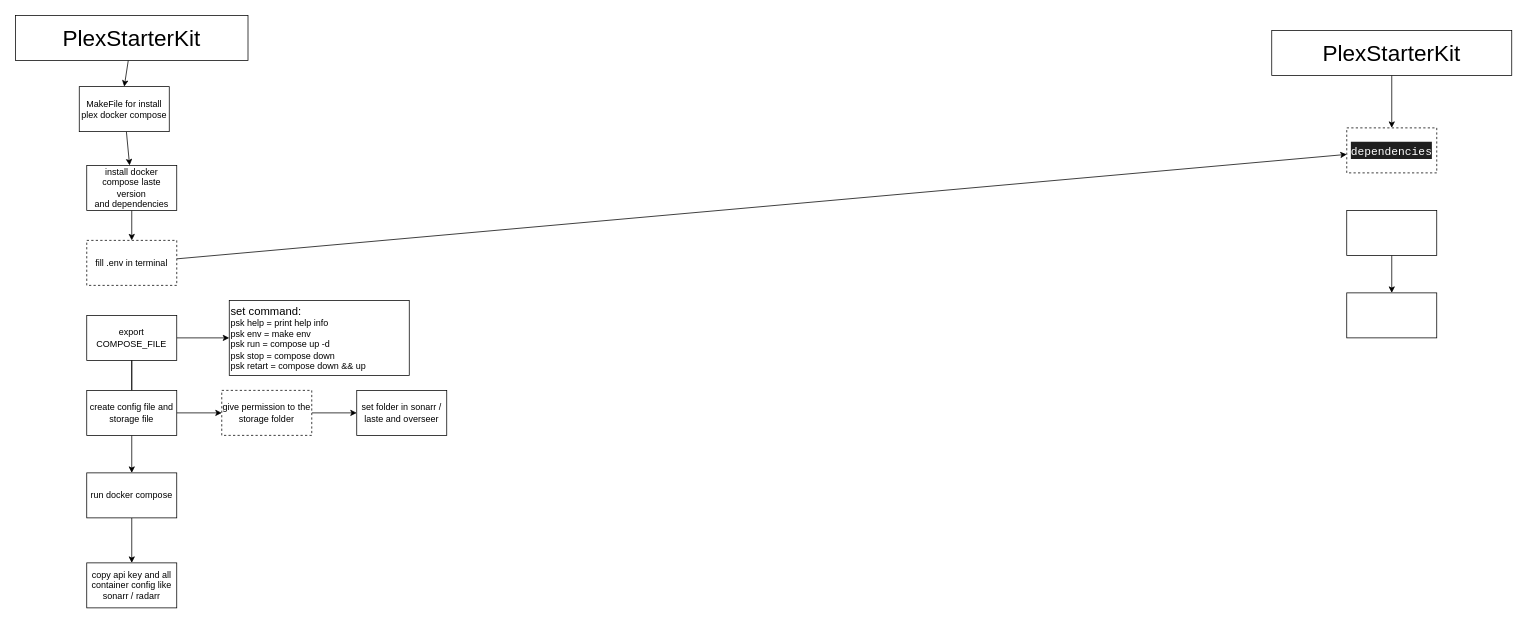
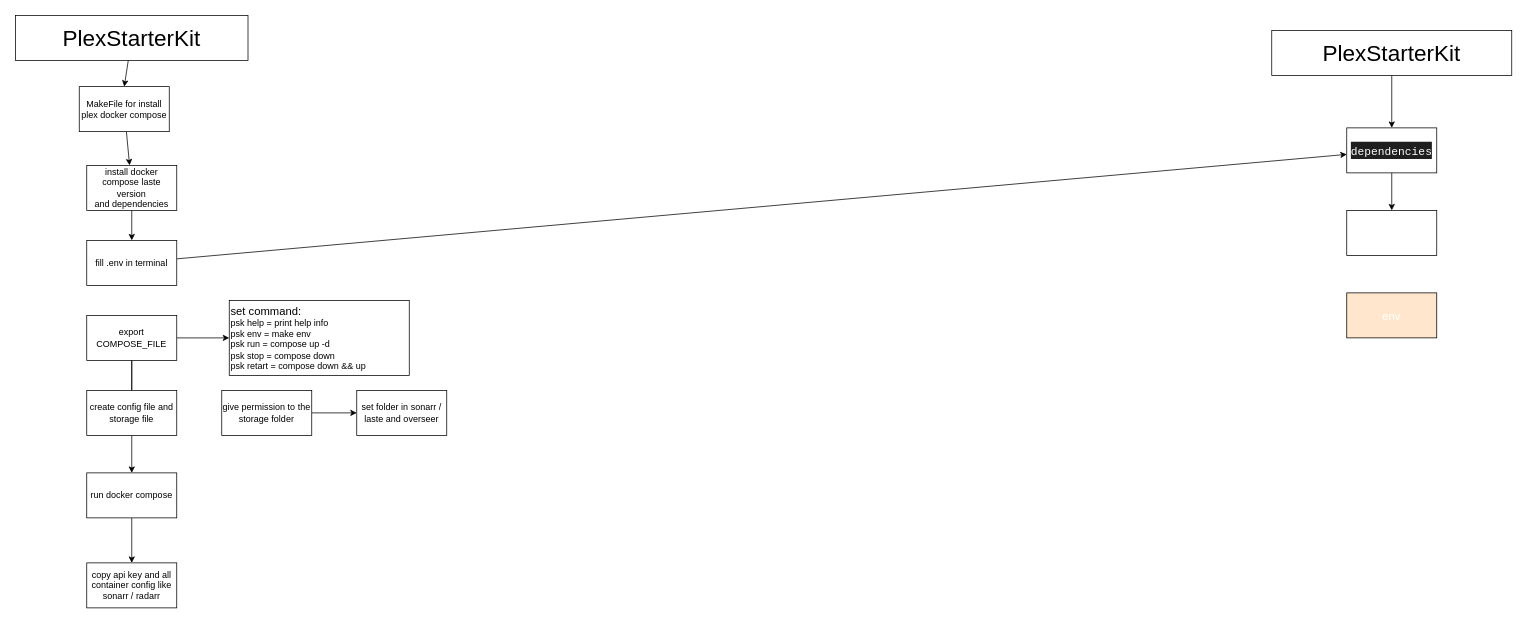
  <mxCell id="0" />
  <mxCell id="1" parent="0" />
  <mxCell id="2" style="edgeStyle=none;html=1;" parent="1" source="3" target="5" edge="1"><mxGeometry relative="1" as="geometry" /></mxCell>
  <mxCell id="3" value="MakeFile for install plex docker compose" style="whiteSpace=wrap;html=1;" parent="1" vertex="1"><mxGeometry x="105" y="115" width="120" height="60" as="geometry" /></mxCell>
  <mxCell id="4" style="edgeStyle=none;html=1;" parent="1" source="5" target="7" edge="1"><mxGeometry relative="1" as="geometry" /></mxCell>
  <mxCell id="5" value="install docker compose laste version and&amp;nbsp;dependencies" style="whiteSpace=wrap;html=1;" parent="1" vertex="1"><mxGeometry x="115" y="220" width="120" height="60" as="geometry" /></mxCell>
  <mxCell id="6" style="edgeStyle=none;html=1;" parent="1" source="7" target="27" edge="1"><mxGeometry relative="1" as="geometry" /></mxCell>
- <mxCell id="7" value="fill .env in terminal" style="whiteSpace=wrap;html=1;dashed=1;" parent="1" vertex="1"><mxGeometry x="115" y="320" width="120" height="60" as="geometry" /></mxCell>
- <mxCell id="8" style="edgeStyle=none;html=1;" parent="1" source="23" target="11" edge="1"><mxGeometry relative="1" as="geometry"><mxPoint x="265" y="450" as="targetPoint" /></mxGeometry></mxCell>
+ <mxCell id="7" value="fill .env in terminal" style="whiteSpace=wrap;html=1;" parent="1" vertex="1"><mxGeometry x="115" y="320" width="120" height="60" as="geometry" /></mxCell>
  <mxCell id="9" style="edgeStyle=none;html=1;entryX=0.5;entryY=0;entryDx=0;entryDy=0;" parent="1" source="23" target="17" edge="1"><mxGeometry relative="1" as="geometry" /></mxCell>
  <mxCell id="10" style="edgeStyle=none;html=1;entryX=0;entryY=0.5;entryDx=0;entryDy=0;" parent="1" source="11" target="19" edge="1"><mxGeometry relative="1" as="geometry" /></mxCell>
- <mxCell id="11" value="give permission to the storage folder" style="whiteSpace=wrap;html=1;dashed=1;" parent="1" vertex="1"><mxGeometry x="295" y="520" width="120" height="60" as="geometry" /></mxCell>
+ <mxCell id="11" value="give permission to the storage folder" style="whiteSpace=wrap;html=1;" parent="1" vertex="1"><mxGeometry x="295" y="520" width="120" height="60" as="geometry" /></mxCell>
  <mxCell id="12" style="edgeStyle=none;html=1;entryX=0.5;entryY=0;entryDx=0;entryDy=0;" parent="1" source="13" target="14" edge="1"><mxGeometry relative="1" as="geometry" /></mxCell>
  <mxCell id="13" value="run docker compose" style="whiteSpace=wrap;html=1;" parent="1" vertex="1"><mxGeometry x="115" y="630" width="120" height="60" as="geometry" /></mxCell>
  <mxCell id="14" value="copy api key and all container config like sonarr / radarr" style="whiteSpace=wrap;html=1;" parent="1" vertex="1"><mxGeometry x="115" y="750" width="120" height="60" as="geometry" /></mxCell>
  <mxCell id="15" style="edgeStyle=none;html=1;entryX=0.5;entryY=0;entryDx=0;entryDy=0;startArrow=none;" parent="1" source="23" target="13" edge="1"><mxGeometry relative="1" as="geometry"><mxPoint x="175" y="620" as="targetPoint" /></mxGeometry></mxCell>
  <mxCell id="16" style="edgeStyle=none;html=1;fontSize=15;entryX=0;entryY=0.5;entryDx=0;entryDy=0;" parent="1" source="17" target="18" edge="1"><mxGeometry relative="1" as="geometry" /></mxCell>
  <mxCell id="17" value="export COMPOSE_FILE" style="whiteSpace=wrap;html=1;" parent="1" vertex="1"><mxGeometry x="115" y="420" width="120" height="60" as="geometry" /></mxCell>
  <mxCell id="18" value="&lt;font style=&quot;font-size: 15px;&quot;&gt;set command:&lt;/font&gt;&lt;br&gt;psk help = print help info&lt;br&gt;psk env = make env&lt;br&gt;psk run = compose up -d&lt;br&gt;psk stop = compose down&lt;br&gt;psk retart = compose down &amp;amp;&amp;amp; up&lt;br&gt;" style="whiteSpace=wrap;html=1;align=left;" parent="1" vertex="1"><mxGeometry x="305" y="400" width="240" height="100" as="geometry" /></mxCell>
  <mxCell id="19" value="set folder in sonarr / laste and overseer" style="whiteSpace=wrap;html=1;" parent="1" vertex="1"><mxGeometry x="475" y="520" width="120" height="60" as="geometry" /></mxCell>
  <mxCell id="20" style="edgeStyle=none;html=1;entryX=0.5;entryY=0;entryDx=0;entryDy=0;fontSize=30;" parent="1" source="21" target="3" edge="1"><mxGeometry relative="1" as="geometry" /></mxCell>
  <mxCell id="21" value="&lt;span style=&quot;font-size: 30px;&quot;&gt;PlexStarterKit&lt;/span&gt;" style="whiteSpace=wrap;html=1;" parent="1" vertex="1"><mxGeometry x="20" y="20" width="310" height="60" as="geometry" /></mxCell>
  <mxCell id="22" value="" style="edgeStyle=none;html=1;entryX=0.5;entryY=0;entryDx=0;entryDy=0;endArrow=none;" parent="1" source="17" target="23" edge="1"><mxGeometry relative="1" as="geometry"><mxPoint x="175" y="630" as="targetPoint" /><mxPoint x="175" y="480" as="sourcePoint" /></mxGeometry></mxCell>
  <mxCell id="23" value="create config file and storage file" style="whiteSpace=wrap;html=1;" parent="1" vertex="1"><mxGeometry x="115" y="520" width="120" height="60" as="geometry" /></mxCell>
  <mxCell id="24" style="edgeStyle=none;html=1;fontSize=15;fontColor=#FFFFFF;" edge="1" parent="1" source="25" target="27"><mxGeometry relative="1" as="geometry" /></mxCell>
  <mxCell id="25" value="&lt;font style=&quot;font-size: 30px;&quot;&gt;PlexStarterKit&lt;/font&gt;" style="whiteSpace=wrap;html=1;" vertex="1" parent="1"><mxGeometry x="1695" y="40" width="320" height="60" as="geometry" /></mxCell>
- <mxCell id="27" value="&lt;div style=&quot;background-color: rgb(31, 31, 31); font-family: Menlo, Monaco, &amp;quot;Courier New&amp;quot;, monospace; line-height: 18px;&quot;&gt;&lt;font style=&quot;font-size: 15px;&quot; color=&quot;#ffffff&quot;&gt;dependencies&lt;/font&gt;&lt;/div&gt;" style="whiteSpace=wrap;html=1;fontSize=30;dashed=1;" vertex="1" parent="1"><mxGeometry x="1795" y="170" width="120" height="60" as="geometry" /></mxCell>
- <mxCell id="28" value="&lt;font style=&quot;font-size: 15px;&quot;&gt;env&lt;/font&gt;" style="whiteSpace=wrap;html=1;fontSize=15;fontColor=#FFFFFF;" vertex="1" parent="1"><mxGeometry x="1795" y="390" width="120" height="60" as="geometry" /></mxCell>
- <mxCell id="29" style="edgeStyle=none;html=1;entryX=0.5;entryY=0;entryDx=0;entryDy=0;fontSize=15;fontColor=#FFFFFF;" edge="1" parent="1" source="30" target="28"><mxGeometry relative="1" as="geometry" /></mxCell>
+ <mxCell id="26" style="edgeStyle=none;html=1;exitX=0.5;exitY=1;exitDx=0;exitDy=0;fontSize=15;fontColor=#FFFFFF;" edge="1" parent="1" source="27" target="30"><mxGeometry relative="1" as="geometry" /></mxCell>
+ <mxCell id="27" value="&lt;div style=&quot;background-color: rgb(31, 31, 31); font-family: Menlo, Monaco, &amp;quot;Courier New&amp;quot;, monospace; line-height: 18px;&quot;&gt;&lt;font style=&quot;font-size: 15px;&quot; color=&quot;#ffffff&quot;&gt;dependencies&lt;/font&gt;&lt;/div&gt;" style="whiteSpace=wrap;html=1;fontSize=30;" vertex="1" parent="1"><mxGeometry x="1795" y="170" width="120" height="60" as="geometry" /></mxCell>
+ <mxCell id="28" value="&lt;font style=&quot;font-size: 15px;&quot;&gt;env&lt;/font&gt;" style="whiteSpace=wrap;html=1;fontSize=15;fontColor=#FFFFFF;fillColor=#ffe6cc;" vertex="1" parent="1"><mxGeometry x="1795" y="390" width="120" height="60" as="geometry" /></mxCell>
  <mxCell id="30" value="config files&lt;br&gt;all path export&lt;br&gt;cp all in configfile" style="whiteSpace=wrap;html=1;fontSize=15;fontColor=#FFFFFF;" vertex="1" parent="1"><mxGeometry x="1795" y="280" width="120" height="60" as="geometry" /></mxCell>
